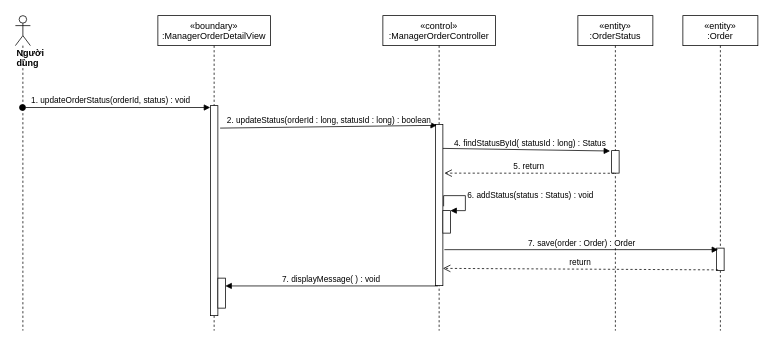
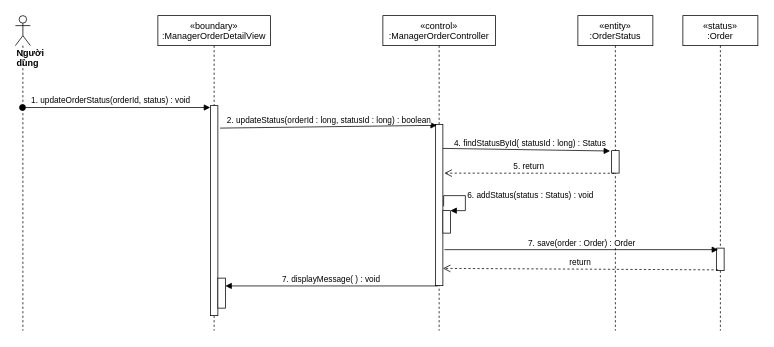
  <mxCell id="0" />
  <mxCell id="1" parent="0" />
  <mxCell id="2" value="«boundary»&#10;:ManagerOrderDetailView" style="shape=umlLifeline;perimeter=lifelinePerimeter;container=1;collapsible=0;recursiveResize=0;rounded=0;shadow=0;strokeWidth=1;" parent="1" vertex="1"><mxGeometry x="210" y="20" width="150" height="420" as="geometry" /></mxCell>
  <mxCell id="3" value="" style="points=[];perimeter=orthogonalPerimeter;rounded=0;shadow=0;strokeWidth=1;" parent="2" vertex="1"><mxGeometry x="70" y="120" width="10" height="280" as="geometry" /></mxCell>
  <mxCell id="4" value="«control»&#10;:ManagerOrderController" style="shape=umlLifeline;perimeter=lifelinePerimeter;container=1;collapsible=0;recursiveResize=0;rounded=0;shadow=0;strokeWidth=1;" parent="1" vertex="1"><mxGeometry x="510" y="20" width="150" height="420" as="geometry" /></mxCell>
  <mxCell id="5" value="" style="points=[];perimeter=orthogonalPerimeter;rounded=0;shadow=0;strokeWidth=1;" parent="4" vertex="1"><mxGeometry x="70" y="145" width="10" height="215" as="geometry" /></mxCell>
  <mxCell id="6" value="&lt;div&gt;&lt;b&gt;Người dùng&lt;/b&gt;&lt;/div&gt;" style="shape=umlLifeline;participant=umlActor;perimeter=lifelinePerimeter;whiteSpace=wrap;html=1;container=1;collapsible=0;recursiveResize=0;verticalAlign=top;spacingTop=36;outlineConnect=0;align=left;" parent="1" vertex="1"><mxGeometry x="20" y="20" width="20" height="420" as="geometry" /></mxCell>
  <mxCell id="7" value="1. updateOrderStatus(orderId, status) : void" style="verticalAlign=bottom;startArrow=oval;endArrow=block;startSize=8;shadow=0;strokeWidth=1;entryX=-0.02;entryY=0.009;entryDx=0;entryDy=0;entryPerimeter=0;" parent="1" source="6" target="3" edge="1"><mxGeometry x="-0.06" relative="1" as="geometry"><mxPoint x="60" y="130" as="sourcePoint" /><mxPoint as="offset" /><mxPoint x="244.4" y="100.8" as="targetPoint" /></mxGeometry></mxCell>
  <mxCell id="8" value="2. updateStatus(orderId : long, statusId : long) : boolean" style="html=1;verticalAlign=bottom;endArrow=block;entryX=0.2;entryY=0.006;entryDx=0;entryDy=0;entryPerimeter=0;exitX=1.3;exitY=0.107;exitDx=0;exitDy=0;exitPerimeter=0;" parent="1" source="3" target="5" edge="1"><mxGeometry width="80" relative="1" as="geometry"><mxPoint x="310" y="166" as="sourcePoint" /><mxPoint x="630" y="168" as="targetPoint" /></mxGeometry></mxCell>
  <mxCell id="9" value="«entity»&#10;:OrderStatus" style="shape=umlLifeline;perimeter=lifelinePerimeter;container=1;collapsible=0;recursiveResize=0;rounded=0;shadow=0;strokeWidth=1;" parent="1" vertex="1"><mxGeometry x="770" y="20" width="100" height="420" as="geometry" /></mxCell>
  <mxCell id="10" value="" style="points=[];perimeter=orthogonalPerimeter;rounded=0;shadow=0;strokeWidth=1;" parent="9" vertex="1"><mxGeometry x="45" y="180" width="10" height="30" as="geometry" /></mxCell>
  <mxCell id="11" value="4. findStatusById( statusId : long) : Status" style="html=1;verticalAlign=bottom;endArrow=block;entryX=-0.2;entryY=0.017;entryDx=0;entryDy=0;entryPerimeter=0;exitX=1;exitY=0.149;exitDx=0;exitDy=0;exitPerimeter=0;" parent="1" source="5" target="10" edge="1"><mxGeometry x="0.041" width="80" relative="1" as="geometry"><mxPoint x="600" y="201" as="sourcePoint" /><mxPoint x="1040" y="237" as="targetPoint" /><mxPoint as="offset" /></mxGeometry></mxCell>
  <mxCell id="12" value="5. return&amp;nbsp;" style="html=1;verticalAlign=bottom;endArrow=open;dashed=1;endSize=8;exitX=0.367;exitY=1.006;exitDx=0;exitDy=0;exitPerimeter=0;" parent="1" source="10" edge="1"><mxGeometry relative="1" as="geometry"><mxPoint x="930" y="300" as="sourcePoint" /><mxPoint x="592" y="230" as="targetPoint" /></mxGeometry></mxCell>
  <mxCell id="13" value="7. displayMessage( ) : void" style="verticalAlign=bottom;endArrow=block;shadow=0;strokeWidth=1;exitX=0.34;exitY=1.002;exitDx=0;exitDy=0;exitPerimeter=0;" parent="1" source="5" target="18" edge="1"><mxGeometry relative="1" as="geometry"><mxPoint x="495" y="310" as="sourcePoint" /><mxPoint x="280" y="341" as="targetPoint" /></mxGeometry></mxCell>
- <mxCell id="14" value="«entity»&#10;:Order" style="shape=umlLifeline;perimeter=lifelinePerimeter;container=1;collapsible=0;recursiveResize=0;rounded=0;shadow=0;strokeWidth=1;" vertex="1" parent="1"><mxGeometry x="910" y="20" width="100" height="420" as="geometry" /></mxCell>
+ <mxCell id="14" value="«status»&#10;:Order" style="shape=umlLifeline;perimeter=lifelinePerimeter;container=1;collapsible=0;recursiveResize=0;rounded=0;shadow=0;strokeWidth=1;" vertex="1" parent="1"><mxGeometry x="910" y="20" width="100" height="420" as="geometry" /></mxCell>
  <mxCell id="15" value="" style="points=[];perimeter=orthogonalPerimeter;rounded=0;shadow=0;strokeWidth=1;" vertex="1" parent="14"><mxGeometry x="45" y="310" width="10" height="30" as="geometry" /></mxCell>
  <mxCell id="16" value="" style="html=1;points=[];perimeter=orthogonalPerimeter;" vertex="1" parent="1"><mxGeometry x="590" y="280" width="10" height="30" as="geometry" /></mxCell>
  <mxCell id="17" value="6. addStatus(status : Status) : void" style="edgeStyle=orthogonalEdgeStyle;html=1;align=left;spacingLeft=2;endArrow=block;rounded=0;entryX=1;entryY=0;exitX=1.1;exitY=0.508;exitDx=0;exitDy=0;exitPerimeter=0;" edge="1" target="16" parent="1" source="5"><mxGeometry relative="1" as="geometry"><mxPoint x="605" y="260" as="sourcePoint" /><Array as="points"><mxPoint x="591" y="260" /><mxPoint x="620" y="260" /><mxPoint x="620" y="280" /></Array></mxGeometry></mxCell>
  <mxCell id="18" value="" style="html=1;points=[];perimeter=orthogonalPerimeter;" parent="1" vertex="1"><mxGeometry x="290" y="370" width="10" height="40" as="geometry" /></mxCell>
  <mxCell id="19" value="7. save(order : Order) : Order" style="html=1;verticalAlign=bottom;endArrow=block;entryX=0.2;entryY=0.067;entryDx=0;entryDy=0;entryPerimeter=0;exitX=1.2;exitY=0.777;exitDx=0;exitDy=0;exitPerimeter=0;" edge="1" parent="1" source="5" target="15"><mxGeometry width="80" relative="1" as="geometry"><mxPoint x="650" y="260" as="sourcePoint" /><mxPoint x="730" y="260" as="targetPoint" /></mxGeometry></mxCell>
  <mxCell id="20" value="return" style="html=1;verticalAlign=bottom;endArrow=open;dashed=1;endSize=8;entryX=1;entryY=0.893;entryDx=0;entryDy=0;entryPerimeter=0;exitX=0.2;exitY=0.967;exitDx=0;exitDy=0;exitPerimeter=0;" edge="1" parent="1" source="15" target="5"><mxGeometry relative="1" as="geometry"><mxPoint x="940" y="359" as="sourcePoint" /><mxPoint x="650" y="260" as="targetPoint" /></mxGeometry></mxCell>
